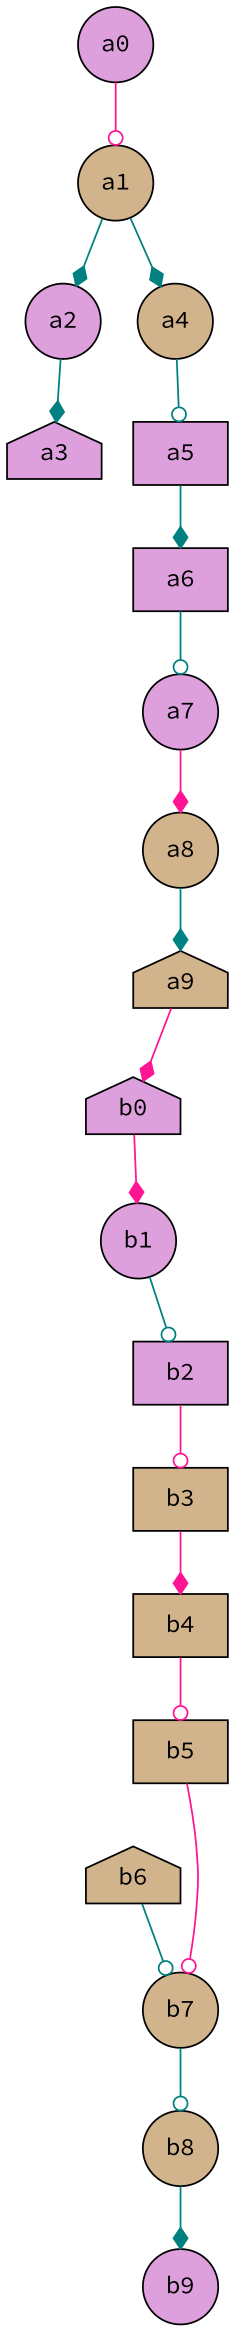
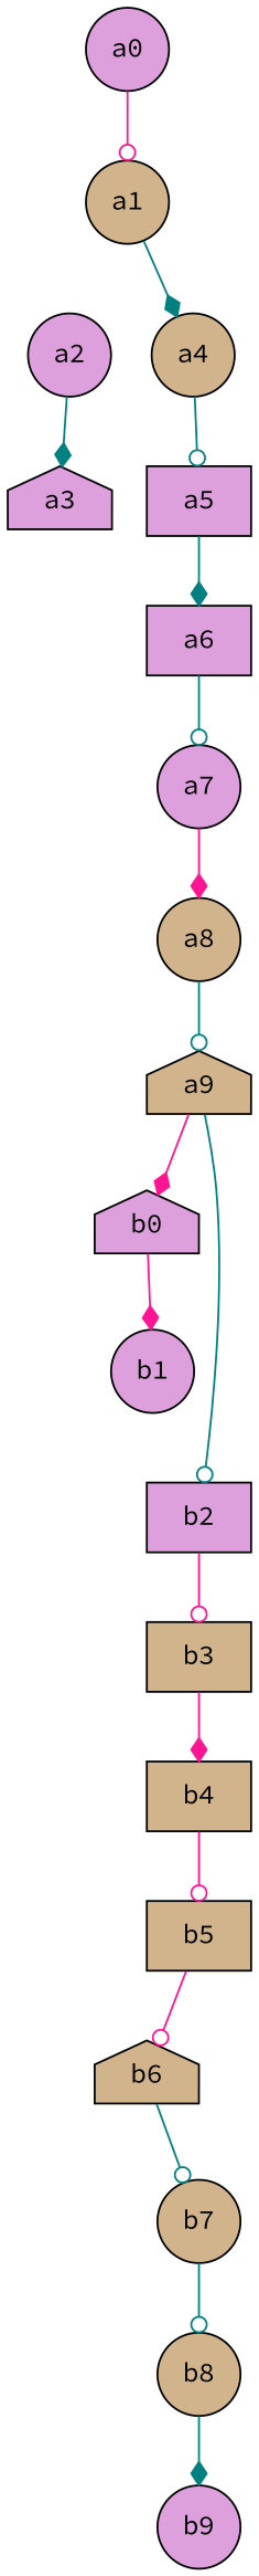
  digraph {
    fontname="Source Code Pro"
    node [fillcolor=tan fontname="Source Code Pro" shape=circle style=filled]
    edge [arrowhead=odot color=teal fontname="Source Code Pro"]
    a1
    a0 [fillcolor=plum]
    a2 [fillcolor=plum]
    a4
    a3 [fillcolor=plum shape=house]
    a5 [fillcolor=plum shape=box]
    a6 [fillcolor=plum shape=box]
    a7 [fillcolor=plum]
    a8
    a9 [shape=house]
    b0 [fillcolor=plum shape=house]
    b1 [fillcolor=plum]
    b2 [fillcolor=plum shape=box]
    b3 [shape=box]
    b4 [shape=box]
    b5 [shape=box]
    b6 [shape=house]
    b7
    b8
    b9 [fillcolor=plum]
-   a1 -> a2 [arrowhead=diamond]
    a1 -> a4 [arrowhead=diamond]
    a0 -> a1 [color=deeppink]
    a2 -> a3 [arrowhead=diamond]
    a4 -> a5
    a5 -> a6 [arrowhead=diamond]
    a6 -> a7
    a7 -> a8 [arrowhead=diamond color=deeppink]
-   a8 -> a9 [arrowhead=diamond]
+   a8 -> a9
    a9 -> b0 [arrowhead=diamond color=deeppink]
    b0 -> b1 [arrowhead=diamond color=deeppink]
-   b1 -> b2
+   a9 -> b2
    b2 -> b3 [color=deeppink]
    b3 -> b4 [arrowhead=diamond color=deeppink]
    b4 -> b5 [color=deeppink]
-   b5 -> b7 [color=deeppink]
+   b5 -> b6 [color=deeppink]
    b6 -> b7
    b7 -> b8
    b8 -> b9 [arrowhead=diamond]
  }
